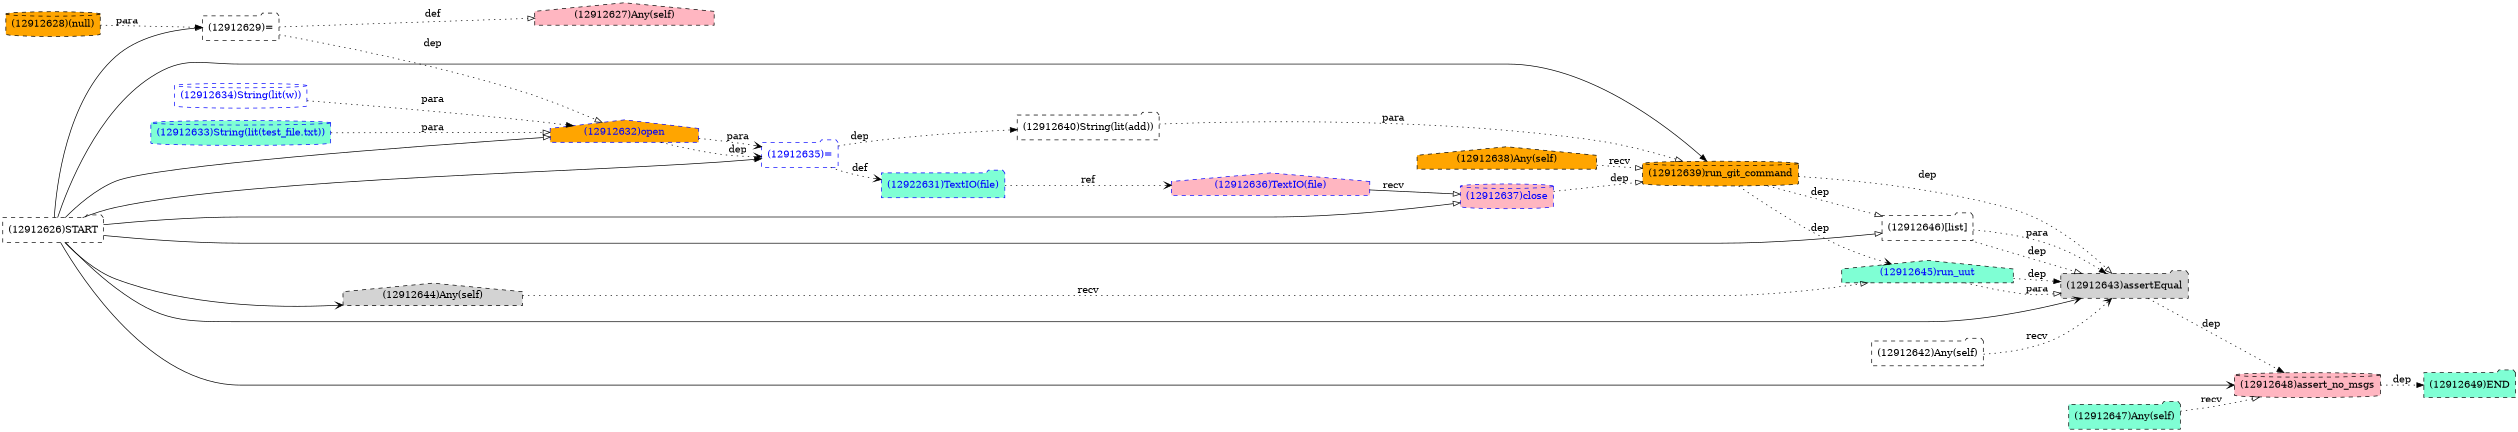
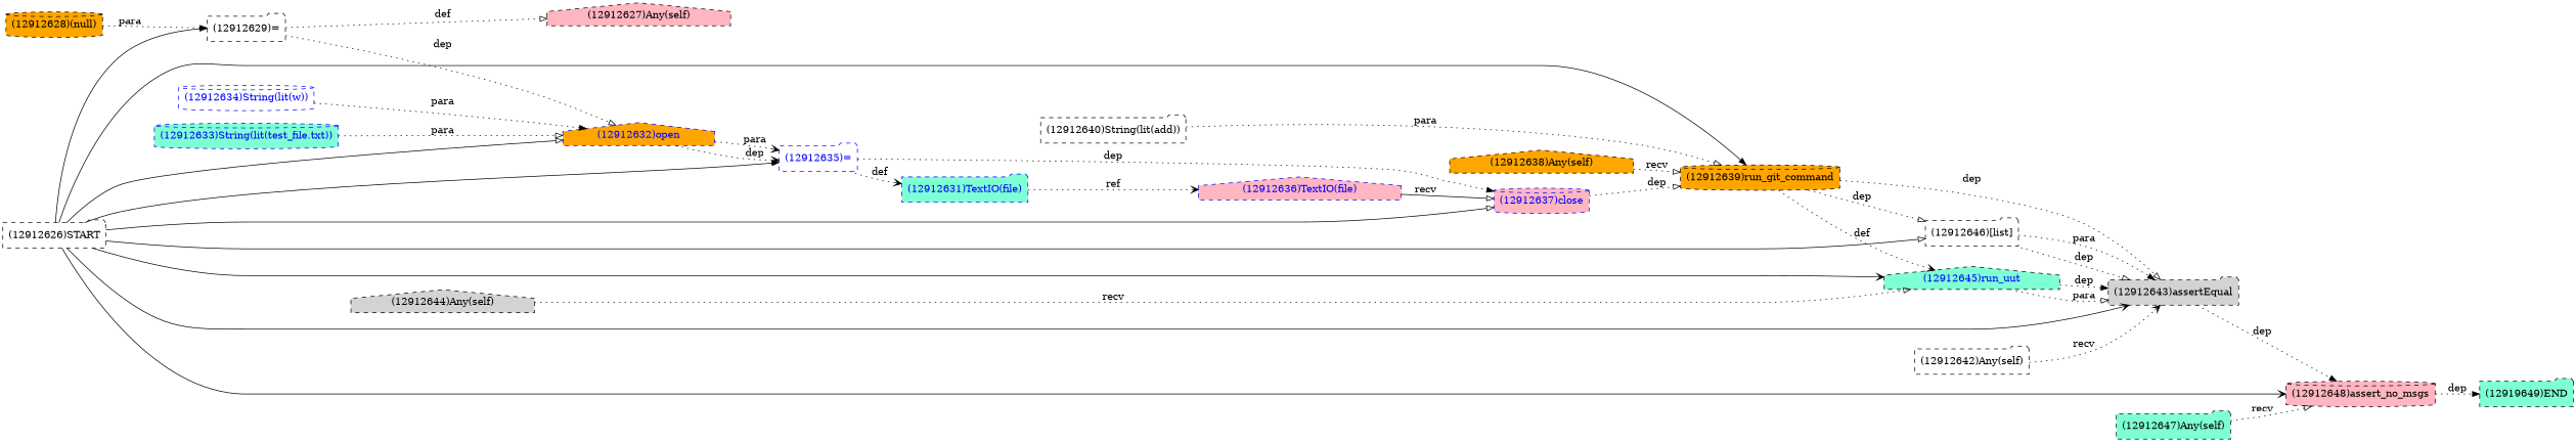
  digraph {
    rankdir=LR
    node [fillcolor=white shape=folder style="dashed,filled"]
    edge [arrowhead=onormal style=dotted]
    n1 [color=blue fontcolor=blue label="(12912635)="]
    n2 [color=blue fillcolor=lightpink fontcolor=blue label="(12912637)close" shape=cylinder]
-   n3 [color=blue fillcolor=aquamarine fontcolor=blue label="(12922631)TextIO(file)"]
+   n3 [color=blue fillcolor=aquamarine fontcolor=blue label="(12912631)TextIO(file)"]
    n4 [fillcolor=orange label="(12912639)run_git_command" shape=cylinder]
    n5 [color=blue fillcolor=lightpink fontcolor=blue label="(12912636)TextIO(file)" shape=house]
-   n6 [fillcolor=aquamarine label="(12912649)END"]
+   n6 [fillcolor=aquamarine label="(12919649)END"]
    n7 [label="(12912646)[list]"]
    n8 [fillcolor=lightgrey label="(12912643)assertEqual"]
    n9 [fillcolor=aquamarine fontcolor=blue label="(12912645)run_uut" shape=house]
    n10 [fillcolor=lightpink label="(12912648)assert_no_msgs" shape=cylinder]
    n11 [color=blue fillcolor=orange fontcolor=blue label="(12912632)open" shape=house]
    n12 [label="(12912629)="]
    n13 [fillcolor=lightpink label="(12912627)Any(self)" shape=house]
    n14 [color=blue fontcolor=blue label="(12912634)String(lit(w))" shape=cylinder]
    n15 [label="(12912642)Any(self)"]
    n16 [fillcolor=orange label="(12912638)Any(self)" shape=house]
    n17 [label="(12912640)String(lit(add))"]
    n18 [label="(12912626)START"]
    n19 [fillcolor=aquamarine label="(12912647)Any(self)"]
    n20 [fillcolor=orange label="(12912628)(null)" shape=cylinder]
    n21 [color=blue fillcolor=aquamarine fontcolor=blue label="(12912633)String(lit(test_file.txt))" shape=cylinder]
    n22 [fillcolor=lightgrey label="(12912644)Any(self)" shape=house]
-   n1 -> n17 [arrowhead=normal label=dep]
+   n1 -> n2 [arrowhead=normal label=dep]
    n1 -> n3 [arrowhead=vee label=def]
    n2 -> n4 [label=dep]
    n3 -> n5 [arrowhead=vee label=ref]
    n4 -> n7 [label=dep]
    n4 -> n8 [label=dep]
-   n4 -> n9 [arrowhead=vee label=dep]
+   n4 -> n9 [arrowhead=vee label=def]
    n5 -> n2 [label=recv style=solid]
    n7 -> n8 [label=dep]
    n7 -> n8 [arrowhead=normal label=para]
    n8 -> n10 [arrowhead=normal label=dep]
    n9 -> n8 [arrowhead=normal label=dep]
    n9 -> n8 [label=para]
    n10 -> n6 [arrowhead=normal label=dep]
    n11 -> n1 [arrowhead=vee label=dep]
    n11 -> n1 [arrowhead=vee label=para]
    n12 -> n11 [label=dep]
    n12 -> n13 [label=def]
    n14 -> n11 [arrowhead=normal label=para]
    n15 -> n8 [arrowhead=vee label=recv]
    n16 -> n4 [label=recv]
    n17 -> n4 [label=para]
    n18 -> n1 [arrowhead=normal style=solid]
    n18 -> n2 [style=solid]
    n18 -> n4 [arrowhead=normal style=solid]
    n18 -> n7 [style=solid]
    n18 -> n8 [arrowhead=vee style=solid]
-   n18 -> n22 [arrowhead=vee style=solid]
+   n18 -> n9 [arrowhead=vee style=solid]
    n18 -> n10 [arrowhead=vee style=solid]
    n18 -> n11 [style=solid]
    n18 -> n12 [style=solid]
    n19 -> n10 [label=recv]
    n20 -> n12 [arrowhead=normal label=para]
    n21 -> n11 [label=para]
    n22 -> n9 [label=recv]
  }
